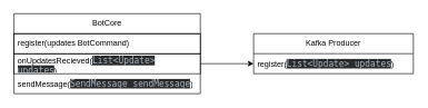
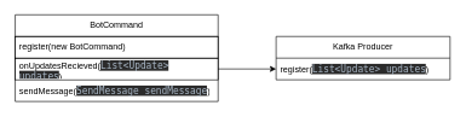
  <mxCell id="0" />
  <mxCell id="1" parent="0" />
- <mxCell id="2" value="BotCore" style="swimlane;fontStyle=0;childLayout=stackLayout;horizontal=1;startSize=30;horizontalStack=0;resizeParent=1;resizeParentMax=0;resizeLast=0;collapsible=1;marginBottom=0;whiteSpace=wrap;html=1;" vertex="1" parent="1"><mxGeometry x="20" y="20" width="280" height="120" as="geometry" /></mxCell>
- <mxCell id="3" value="register(updates BotCommand)" style="text;strokeColor=default;fillColor=none;align=left;verticalAlign=middle;spacingLeft=4;spacingRight=4;overflow=hidden;points=[[0,0.5],[1,0.5]];portConstraint=eastwest;rotatable=0;whiteSpace=wrap;html=1;" vertex="1" parent="2"><mxGeometry y="30" width="280" height="30" as="geometry" /></mxCell>
+ <mxCell id="2" value="BotCommand" style="swimlane;fontStyle=0;childLayout=stackLayout;horizontal=1;startSize=30;horizontalStack=0;resizeParent=1;resizeParentMax=0;resizeLast=0;collapsible=1;marginBottom=0;whiteSpace=wrap;html=1;" vertex="1" parent="1"><mxGeometry x="20" y="20" width="280" height="120" as="geometry" /></mxCell>
+ <mxCell id="3" value="register(new BotCommand)" style="text;strokeColor=default;fillColor=none;align=left;verticalAlign=middle;spacingLeft=4;spacingRight=4;overflow=hidden;points=[[0,0.5],[1,0.5]];portConstraint=eastwest;rotatable=0;whiteSpace=wrap;html=1;" vertex="1" parent="2"><mxGeometry y="30" width="280" height="30" as="geometry" /></mxCell>
  <mxCell id="4" value="onUpdatesRecieved(&lt;span style=&quot;background-color: rgb(43, 43, 43); color: rgb(169, 183, 198); font-family: &amp;quot;JetBrains Mono&amp;quot;, monospace; font-size: 9.8pt;&quot;&gt;List&amp;lt;Update&amp;gt; updates&lt;/span&gt;&lt;span style=&quot;background-color: initial;&quot;&gt;)&lt;/span&gt;" style="text;strokeColor=default;fillColor=none;align=left;verticalAlign=middle;spacingLeft=4;spacingRight=4;overflow=hidden;points=[[0,0.5],[1,0.5]];portConstraint=eastwest;rotatable=0;whiteSpace=wrap;html=1;" vertex="1" parent="2"><mxGeometry y="60" width="280" height="30" as="geometry" /></mxCell>
  <mxCell id="5" value="sendMessage(&lt;span style=&quot;background-color: rgb(43, 43, 43); color: rgb(169, 183, 198); font-family: &amp;quot;JetBrains Mono&amp;quot;, monospace; font-size: 9.8pt;&quot;&gt;SendMessage sendMessage&lt;/span&gt;&lt;span style=&quot;background-color: initial;&quot;&gt;)&lt;/span&gt;" style="text;strokeColor=none;fillColor=none;align=left;verticalAlign=middle;spacingLeft=4;spacingRight=4;overflow=hidden;points=[[0,0.5],[1,0.5]];portConstraint=eastwest;rotatable=0;whiteSpace=wrap;html=1;" vertex="1" parent="2"><mxGeometry y="90" width="280" height="30" as="geometry" /></mxCell>
  <mxCell id="6" value="Kafka Producer" style="swimlane;fontStyle=0;childLayout=stackLayout;horizontal=1;startSize=30;horizontalStack=0;resizeParent=1;resizeParentMax=0;resizeLast=0;collapsible=1;marginBottom=0;whiteSpace=wrap;html=1;strokeColor=default;fontFamily=Helvetica;fontSize=12;" vertex="1" parent="1"><mxGeometry x="380" y="50" width="240" height="60" as="geometry" /></mxCell>
  <mxCell id="7" value="register(&lt;span style=&quot;color: rgb(169, 183, 198); font-family: &amp;quot;JetBrains Mono&amp;quot;, monospace; font-size: 13.067px; background-color: rgb(43, 43, 43);&quot;&gt;List&amp;lt;Update&amp;gt; updates&lt;/span&gt;)" style="text;strokeColor=none;fillColor=none;align=left;verticalAlign=middle;spacingLeft=4;spacingRight=4;overflow=hidden;points=[[0,0.5],[1,0.5]];portConstraint=eastwest;rotatable=0;whiteSpace=wrap;html=1;fontFamily=Helvetica;fontSize=12;" vertex="1" parent="6"><mxGeometry y="30" width="240" height="30" as="geometry" /></mxCell>
  <mxCell id="8" value="" style="edgeStyle=orthogonalEdgeStyle;rounded=0;orthogonalLoop=1;jettySize=auto;html=1;fontFamily=Helvetica;fontSize=12;" edge="1" parent="1" source="4" target="7"><mxGeometry relative="1" as="geometry" /></mxCell>
